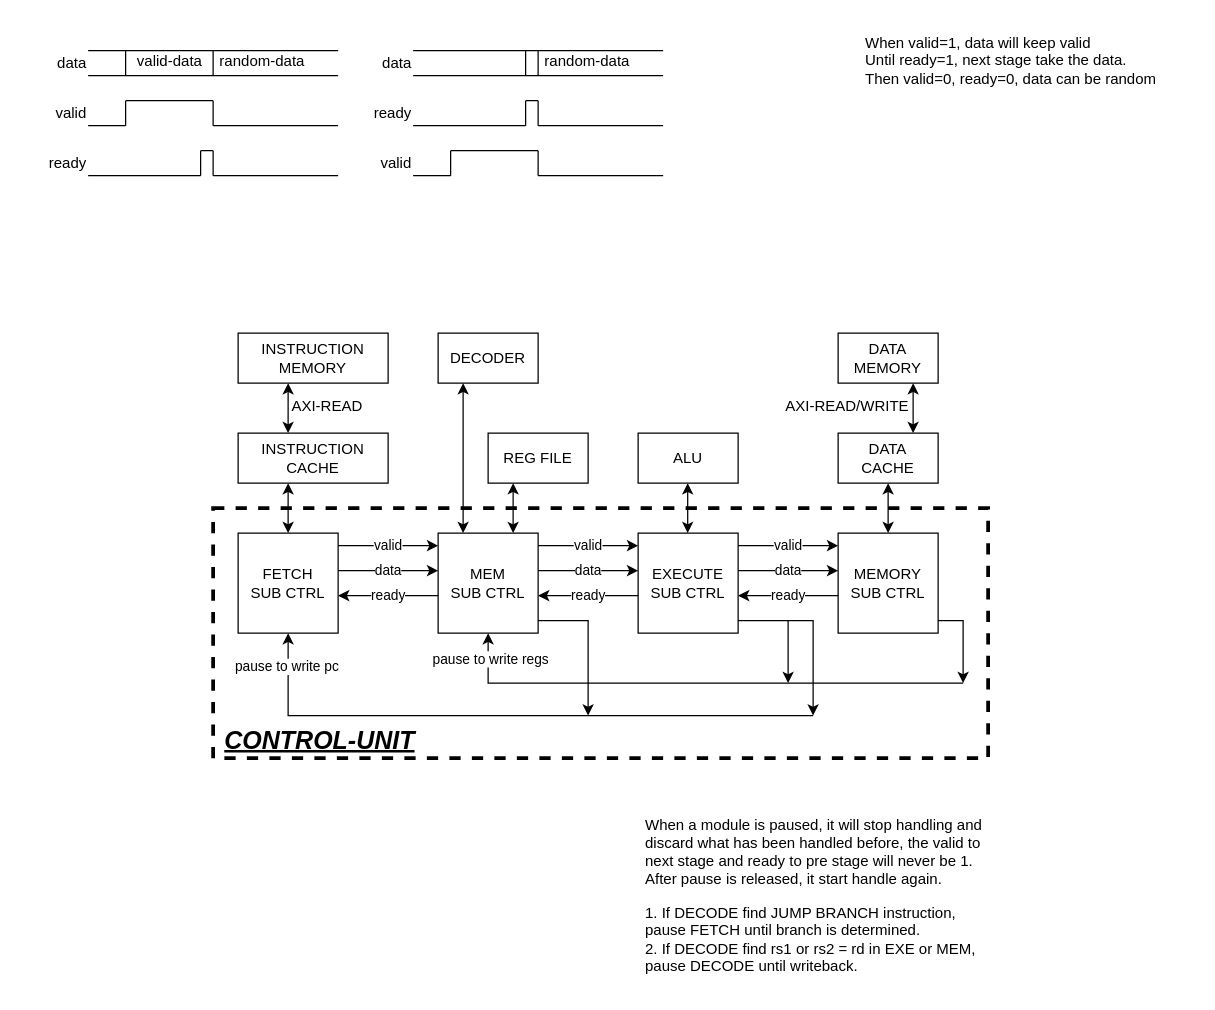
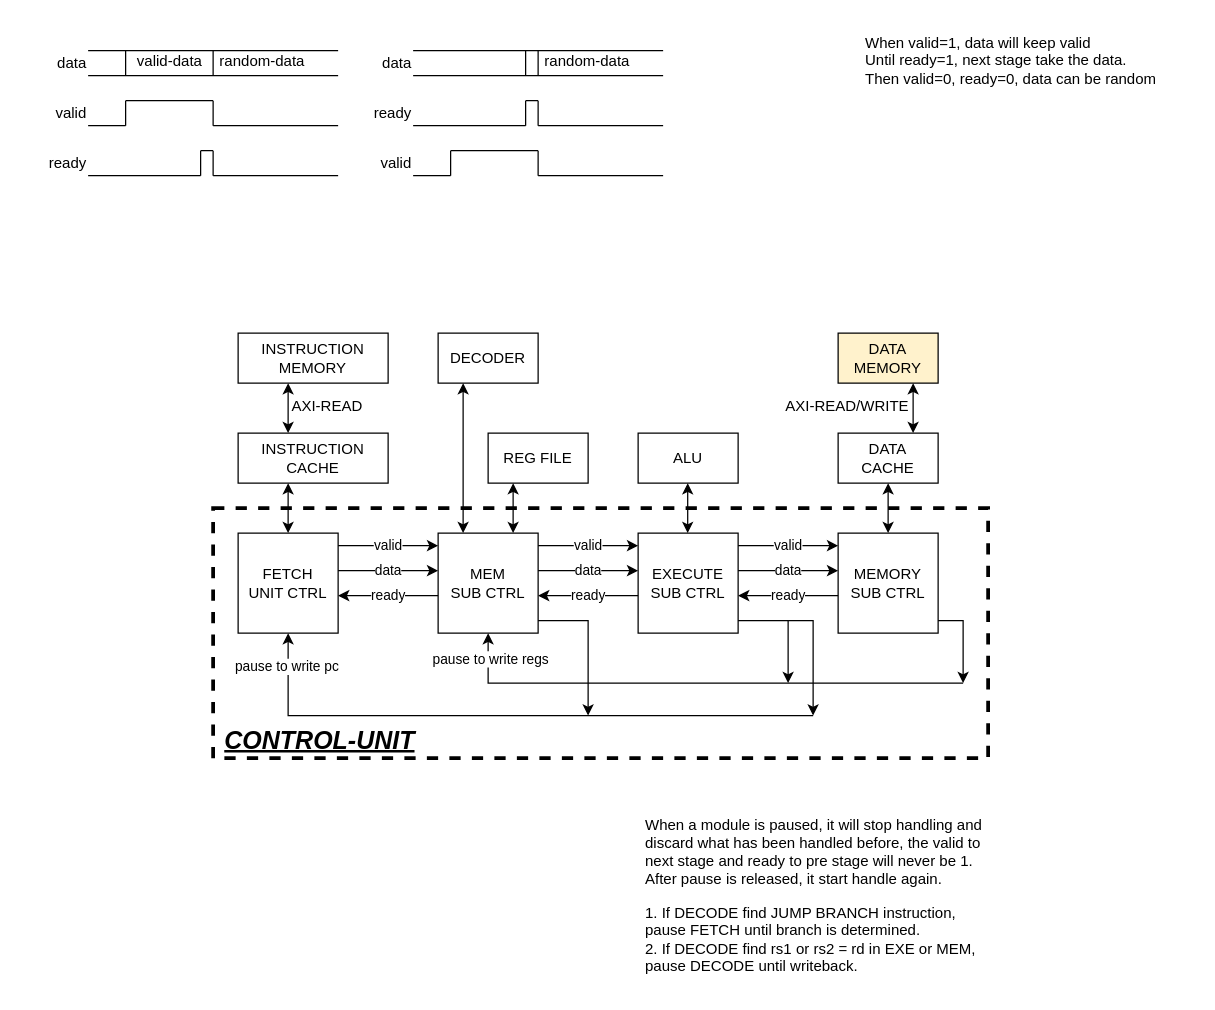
  <mxCell id="0" />
  <mxCell id="1" parent="0" />
  <mxCell id="2" value="" style="rounded=0;whiteSpace=wrap;html=1;fontColor=none;noLabel=1;fillColor=none;strokeWidth=3;dashed=1;" vertex="1" parent="1"><mxGeometry x="170" y="406" width="620" height="200" as="geometry" /></mxCell>
- <mxCell id="3" value="FETCH&lt;div&gt;SUB CTRL&lt;/div&gt;" style="rounded=0;whiteSpace=wrap;html=1;" parent="1" vertex="1"><mxGeometry x="190" y="426" width="80" height="80" as="geometry" /></mxCell>
+ <mxCell id="3" value="FETCH&lt;div&gt;UNIT CTRL&lt;/div&gt;" style="rounded=0;whiteSpace=wrap;html=1;" parent="1" vertex="1"><mxGeometry x="190" y="426" width="80" height="80" as="geometry" /></mxCell>
  <mxCell id="4" value="MEM&lt;div&gt;SUB CTRL&lt;/div&gt;" style="rounded=0;whiteSpace=wrap;html=1;" parent="1" vertex="1"><mxGeometry x="350" y="426" width="80" height="80" as="geometry" /></mxCell>
  <mxCell id="5" value="valid" style="endArrow=classic;html=1;rounded=0;" parent="1" edge="1"><mxGeometry width="50" height="50" relative="1" as="geometry"><mxPoint x="270" y="436" as="sourcePoint" /><mxPoint x="350" y="436" as="targetPoint" /></mxGeometry></mxCell>
  <mxCell id="6" value="data" style="endArrow=classic;html=1;rounded=0;" parent="1" edge="1"><mxGeometry width="50" height="50" relative="1" as="geometry"><mxPoint x="270" y="456" as="sourcePoint" /><mxPoint x="350" y="456" as="targetPoint" /></mxGeometry></mxCell>
  <mxCell id="7" value="ready" style="endArrow=classic;html=1;rounded=0;" parent="1" edge="1"><mxGeometry width="50" height="50" relative="1" as="geometry"><mxPoint x="350" y="476" as="sourcePoint" /><mxPoint x="270" y="476" as="targetPoint" /></mxGeometry></mxCell>
  <mxCell id="8" value="EXECUTE&lt;div&gt;SUB CTRL&lt;/div&gt;" style="rounded=0;whiteSpace=wrap;html=1;" parent="1" vertex="1"><mxGeometry x="510" y="426" width="80" height="80" as="geometry" /></mxCell>
  <mxCell id="9" value="MEMORY&lt;div&gt;SUB CTRL&lt;/div&gt;" style="rounded=0;whiteSpace=wrap;html=1;" parent="1" vertex="1"><mxGeometry x="670" y="426" width="80" height="80" as="geometry" /></mxCell>
  <mxCell id="10" value="" style="endArrow=none;html=1;rounded=0;" parent="1" edge="1"><mxGeometry width="50" height="50" relative="1" as="geometry"><mxPoint x="100" y="80" as="sourcePoint" /><mxPoint x="170" y="80" as="targetPoint" /></mxGeometry></mxCell>
  <mxCell id="11" value="" style="endArrow=none;html=1;rounded=0;" parent="1" edge="1"><mxGeometry width="50" height="50" relative="1" as="geometry"><mxPoint x="170" y="80" as="sourcePoint" /><mxPoint x="170" y="100" as="targetPoint" /></mxGeometry></mxCell>
  <mxCell id="12" value="" style="endArrow=none;html=1;rounded=0;" parent="1" edge="1"><mxGeometry width="50" height="50" relative="1" as="geometry"><mxPoint x="170" y="100" as="sourcePoint" /><mxPoint x="270" y="100" as="targetPoint" /></mxGeometry></mxCell>
  <mxCell id="13" value="" style="endArrow=none;html=1;rounded=0;" parent="1" edge="1"><mxGeometry width="50" height="50" relative="1" as="geometry"><mxPoint x="70" y="140" as="sourcePoint" /><mxPoint x="160" y="140" as="targetPoint" /></mxGeometry></mxCell>
  <mxCell id="14" value="" style="endArrow=none;html=1;rounded=0;" parent="1" edge="1"><mxGeometry width="50" height="50" relative="1" as="geometry"><mxPoint x="160" y="120" as="sourcePoint" /><mxPoint x="160" y="140" as="targetPoint" /></mxGeometry></mxCell>
  <mxCell id="15" value="" style="endArrow=none;html=1;rounded=0;" parent="1" edge="1"><mxGeometry width="50" height="50" relative="1" as="geometry"><mxPoint x="160" y="120" as="sourcePoint" /><mxPoint x="170" y="120" as="targetPoint" /></mxGeometry></mxCell>
  <mxCell id="16" value="" style="endArrow=none;html=1;rounded=0;" parent="1" edge="1"><mxGeometry width="50" height="50" relative="1" as="geometry"><mxPoint x="170" y="120" as="sourcePoint" /><mxPoint x="170" y="120" as="targetPoint" /></mxGeometry></mxCell>
  <mxCell id="17" value="" style="endArrow=none;html=1;rounded=0;" parent="1" edge="1"><mxGeometry width="50" height="50" relative="1" as="geometry"><mxPoint x="170" y="120" as="sourcePoint" /><mxPoint x="170" y="140" as="targetPoint" /></mxGeometry></mxCell>
  <mxCell id="18" value="" style="endArrow=none;html=1;rounded=0;" parent="1" edge="1"><mxGeometry width="50" height="50" relative="1" as="geometry"><mxPoint x="170" y="140" as="sourcePoint" /><mxPoint x="270" y="140" as="targetPoint" /></mxGeometry></mxCell>
  <mxCell id="19" value="" style="endArrow=none;html=1;rounded=0;" parent="1" edge="1"><mxGeometry width="50" height="50" relative="1" as="geometry"><mxPoint x="70" y="40" as="sourcePoint" /><mxPoint x="270" y="40" as="targetPoint" /></mxGeometry></mxCell>
  <mxCell id="20" value="" style="endArrow=none;html=1;rounded=0;" parent="1" edge="1"><mxGeometry width="50" height="50" relative="1" as="geometry"><mxPoint x="70" y="60" as="sourcePoint" /><mxPoint x="270" y="60" as="targetPoint" /></mxGeometry></mxCell>
  <mxCell id="21" value="" style="endArrow=none;html=1;rounded=0;" parent="1" edge="1"><mxGeometry width="50" height="50" relative="1" as="geometry"><mxPoint x="170" y="60" as="sourcePoint" /><mxPoint x="170" y="40" as="targetPoint" /></mxGeometry></mxCell>
  <mxCell id="22" value="valid-data" style="text;html=1;align=center;verticalAlign=middle;resizable=0;points=[];autosize=1;strokeColor=none;fillColor=none;" parent="1" vertex="1"><mxGeometry x="95" y="34" width="80" height="30" as="geometry" /></mxCell>
  <mxCell id="23" value="random-data" style="text;html=1;align=center;verticalAlign=middle;resizable=0;points=[];autosize=1;strokeColor=none;fillColor=none;" parent="1" vertex="1"><mxGeometry x="164" y="34" width="90" height="30" as="geometry" /></mxCell>
  <mxCell id="24" value="data" style="text;html=1;align=right;verticalAlign=middle;resizable=0;points=[];autosize=1;strokeColor=none;fillColor=none;" parent="1" vertex="1"><mxGeometry x="20" y="35" width="50" height="30" as="geometry" /></mxCell>
  <mxCell id="25" value="valid" style="text;html=1;align=right;verticalAlign=middle;resizable=0;points=[];autosize=1;strokeColor=none;fillColor=none;" parent="1" vertex="1"><mxGeometry x="20" y="75" width="50" height="30" as="geometry" /></mxCell>
  <mxCell id="26" value="ready" style="text;html=1;align=right;verticalAlign=middle;resizable=0;points=[];autosize=1;strokeColor=none;fillColor=none;" parent="1" vertex="1"><mxGeometry x="20" y="115" width="50" height="30" as="geometry" /></mxCell>
  <mxCell id="27" value="" style="endArrow=none;html=1;rounded=0;" parent="1" edge="1"><mxGeometry width="50" height="50" relative="1" as="geometry"><mxPoint x="100" y="80" as="sourcePoint" /><mxPoint x="100" y="100" as="targetPoint" /></mxGeometry></mxCell>
  <mxCell id="28" value="" style="endArrow=none;html=1;rounded=0;" parent="1" edge="1"><mxGeometry width="50" height="50" relative="1" as="geometry"><mxPoint x="70" y="100" as="sourcePoint" /><mxPoint x="100" y="100" as="targetPoint" /></mxGeometry></mxCell>
  <mxCell id="29" value="" style="endArrow=none;html=1;rounded=0;" parent="1" edge="1"><mxGeometry width="50" height="50" relative="1" as="geometry"><mxPoint x="100" y="40" as="sourcePoint" /><mxPoint x="100" y="60" as="targetPoint" /></mxGeometry></mxCell>
  <mxCell id="30" value="When valid=1, data will keep valid&lt;div&gt;Until ready=1, next stage take the data.&lt;/div&gt;&lt;div&gt;Then valid=0, ready=0, data can be random&lt;/div&gt;" style="text;html=1;align=left;verticalAlign=top;resizable=0;points=[];autosize=1;strokeColor=none;fillColor=none;" parent="1" vertex="1"><mxGeometry x="690" y="20" width="260" height="60" as="geometry" /></mxCell>
  <mxCell id="31" value="valid" style="endArrow=classic;html=1;rounded=0;" parent="1" edge="1"><mxGeometry width="50" height="50" relative="1" as="geometry"><mxPoint x="430" y="436" as="sourcePoint" /><mxPoint x="510" y="436" as="targetPoint" /></mxGeometry></mxCell>
  <mxCell id="32" value="data" style="endArrow=classic;html=1;rounded=0;" parent="1" edge="1"><mxGeometry width="50" height="50" relative="1" as="geometry"><mxPoint x="430" y="456" as="sourcePoint" /><mxPoint x="510" y="456" as="targetPoint" /></mxGeometry></mxCell>
  <mxCell id="33" value="ready" style="endArrow=classic;html=1;rounded=0;" parent="1" edge="1"><mxGeometry width="50" height="50" relative="1" as="geometry"><mxPoint x="510" y="476" as="sourcePoint" /><mxPoint x="430" y="476" as="targetPoint" /></mxGeometry></mxCell>
  <mxCell id="34" value="valid" style="endArrow=classic;html=1;rounded=0;" parent="1" edge="1"><mxGeometry width="50" height="50" relative="1" as="geometry"><mxPoint x="590" y="436" as="sourcePoint" /><mxPoint x="670" y="436" as="targetPoint" /></mxGeometry></mxCell>
  <mxCell id="35" value="data" style="endArrow=classic;html=1;rounded=0;" parent="1" edge="1"><mxGeometry width="50" height="50" relative="1" as="geometry"><mxPoint x="590" y="456" as="sourcePoint" /><mxPoint x="670" y="456" as="targetPoint" /></mxGeometry></mxCell>
  <mxCell id="36" value="ready" style="endArrow=classic;html=1;rounded=0;" parent="1" edge="1"><mxGeometry width="50" height="50" relative="1" as="geometry"><mxPoint x="670" y="476" as="sourcePoint" /><mxPoint x="590" y="476" as="targetPoint" /></mxGeometry></mxCell>
  <mxCell id="37" value="" style="endArrow=classic;html=1;rounded=0;entryX=0.5;entryY=1;entryDx=0;entryDy=0;" parent="1" target="4" edge="1"><mxGeometry width="50" height="50" relative="1" as="geometry"><mxPoint x="770" y="546" as="sourcePoint" /><mxPoint x="450" y="576" as="targetPoint" /><Array as="points"><mxPoint x="390" y="546" /></Array></mxGeometry></mxCell>
  <mxCell id="38" value="pause to write regs" style="edgeLabel;html=1;align=center;verticalAlign=middle;resizable=0;points=[];" parent="37" vertex="1" connectable="0"><mxGeometry x="0.923" y="-1" relative="1" as="geometry"><mxPoint y="4" as="offset" /></mxGeometry></mxCell>
  <mxCell id="39" value="" style="endArrow=classic;html=1;rounded=0;" parent="1" edge="1"><mxGeometry width="50" height="50" relative="1" as="geometry"><mxPoint x="590" y="496" as="sourcePoint" /><mxPoint x="630" y="546" as="targetPoint" /><Array as="points"><mxPoint x="630" y="496" /></Array></mxGeometry></mxCell>
  <mxCell id="40" value="" style="endArrow=classic;html=1;rounded=0;" parent="1" edge="1"><mxGeometry width="50" height="50" relative="1" as="geometry"><mxPoint x="750" y="496" as="sourcePoint" /><mxPoint x="770" y="546" as="targetPoint" /><Array as="points"><mxPoint x="770" y="496" /></Array></mxGeometry></mxCell>
  <mxCell id="41" value="When a module is paused, it will stop handling and&lt;div&gt;discard what has been handled before, the valid to&lt;/div&gt;&lt;div&gt;next stage and ready to pre stage will never be 1.&lt;/div&gt;&lt;div&gt;After pause is released, it start handle again.&lt;/div&gt;" style="text;html=1;align=left;verticalAlign=top;resizable=0;points=[];autosize=1;strokeColor=none;fillColor=none;" parent="1" vertex="1"><mxGeometry x="514" y="646" width="290" height="70" as="geometry" /></mxCell>
  <mxCell id="42" value="" style="endArrow=classic;html=1;rounded=0;entryX=0.5;entryY=1;entryDx=0;entryDy=0;" parent="1" target="3" edge="1"><mxGeometry width="50" height="50" relative="1" as="geometry"><mxPoint x="650" y="572" as="sourcePoint" /><mxPoint x="230" y="526" as="targetPoint" /><Array as="points"><mxPoint x="230" y="572" /></Array></mxGeometry></mxCell>
  <mxCell id="43" value="pause to write pc" style="edgeLabel;html=1;align=center;verticalAlign=middle;resizable=0;points=[];" parent="42" vertex="1" connectable="0"><mxGeometry x="0.895" y="2" relative="1" as="geometry"><mxPoint as="offset" /></mxGeometry></mxCell>
  <mxCell id="44" value="" style="endArrow=classic;html=1;rounded=0;" parent="1" edge="1"><mxGeometry width="50" height="50" relative="1" as="geometry"><mxPoint x="430" y="496" as="sourcePoint" /><mxPoint x="470" y="572" as="targetPoint" /><Array as="points"><mxPoint x="470" y="496" /></Array></mxGeometry></mxCell>
  <mxCell id="45" value="1. If DECODE find JUMP BRANCH instruction,&lt;div&gt;pause FETCH until branch is determined.&lt;/div&gt;&lt;div&gt;2. If DECODE find rs1 or rs2 = rd in EXE or MEM,&lt;/div&gt;&lt;div&gt;pause DECODE until writeback.&lt;/div&gt;" style="text;html=1;align=left;verticalAlign=top;resizable=0;points=[];autosize=1;strokeColor=none;fillColor=none;" parent="1" vertex="1"><mxGeometry x="514" y="716" width="290" height="70" as="geometry" /></mxCell>
  <mxCell id="46" value="" style="endArrow=none;html=1;rounded=0;" parent="1" edge="1"><mxGeometry width="50" height="50" relative="1" as="geometry"><mxPoint x="360" y="120" as="sourcePoint" /><mxPoint x="430" y="120" as="targetPoint" /></mxGeometry></mxCell>
  <mxCell id="47" value="" style="endArrow=none;html=1;rounded=0;" parent="1" edge="1"><mxGeometry width="50" height="50" relative="1" as="geometry"><mxPoint x="430" y="120" as="sourcePoint" /><mxPoint x="430" y="140" as="targetPoint" /></mxGeometry></mxCell>
  <mxCell id="48" value="" style="endArrow=none;html=1;rounded=0;" parent="1" edge="1"><mxGeometry width="50" height="50" relative="1" as="geometry"><mxPoint x="430" y="140" as="sourcePoint" /><mxPoint x="530" y="140" as="targetPoint" /></mxGeometry></mxCell>
  <mxCell id="49" value="" style="endArrow=none;html=1;rounded=0;" parent="1" edge="1"><mxGeometry width="50" height="50" relative="1" as="geometry"><mxPoint x="330" y="100" as="sourcePoint" /><mxPoint x="420" y="100" as="targetPoint" /></mxGeometry></mxCell>
  <mxCell id="50" value="" style="endArrow=none;html=1;rounded=0;" parent="1" edge="1"><mxGeometry width="50" height="50" relative="1" as="geometry"><mxPoint x="420" y="80" as="sourcePoint" /><mxPoint x="420" y="100" as="targetPoint" /></mxGeometry></mxCell>
  <mxCell id="51" value="" style="endArrow=none;html=1;rounded=0;" parent="1" edge="1"><mxGeometry width="50" height="50" relative="1" as="geometry"><mxPoint x="420" y="80" as="sourcePoint" /><mxPoint x="430" y="80" as="targetPoint" /></mxGeometry></mxCell>
  <mxCell id="52" value="" style="endArrow=none;html=1;rounded=0;" parent="1" edge="1"><mxGeometry width="50" height="50" relative="1" as="geometry"><mxPoint x="430" y="80" as="sourcePoint" /><mxPoint x="430" y="80" as="targetPoint" /></mxGeometry></mxCell>
  <mxCell id="53" value="" style="endArrow=none;html=1;rounded=0;" parent="1" edge="1"><mxGeometry width="50" height="50" relative="1" as="geometry"><mxPoint x="430" y="80" as="sourcePoint" /><mxPoint x="430" y="100" as="targetPoint" /></mxGeometry></mxCell>
  <mxCell id="54" value="" style="endArrow=none;html=1;rounded=0;" parent="1" edge="1"><mxGeometry width="50" height="50" relative="1" as="geometry"><mxPoint x="430" y="100" as="sourcePoint" /><mxPoint x="530" y="100" as="targetPoint" /></mxGeometry></mxCell>
  <mxCell id="55" value="" style="endArrow=none;html=1;rounded=0;" parent="1" edge="1"><mxGeometry width="50" height="50" relative="1" as="geometry"><mxPoint x="330" y="40" as="sourcePoint" /><mxPoint x="530" y="40" as="targetPoint" /></mxGeometry></mxCell>
  <mxCell id="56" value="" style="endArrow=none;html=1;rounded=0;" parent="1" edge="1"><mxGeometry width="50" height="50" relative="1" as="geometry"><mxPoint x="330" y="60" as="sourcePoint" /><mxPoint x="530" y="60" as="targetPoint" /></mxGeometry></mxCell>
  <mxCell id="57" value="" style="endArrow=none;html=1;rounded=0;" parent="1" edge="1"><mxGeometry width="50" height="50" relative="1" as="geometry"><mxPoint x="430" y="60" as="sourcePoint" /><mxPoint x="430" y="40" as="targetPoint" /></mxGeometry></mxCell>
  <mxCell id="58" value="random-data" style="text;html=1;align=center;verticalAlign=middle;resizable=0;points=[];autosize=1;strokeColor=none;fillColor=none;" parent="1" vertex="1"><mxGeometry x="424" y="34" width="90" height="30" as="geometry" /></mxCell>
  <mxCell id="59" value="data" style="text;html=1;align=right;verticalAlign=middle;resizable=0;points=[];autosize=1;strokeColor=none;fillColor=none;" parent="1" vertex="1"><mxGeometry x="280" y="35" width="50" height="30" as="geometry" /></mxCell>
  <mxCell id="60" value="valid" style="text;html=1;align=right;verticalAlign=middle;resizable=0;points=[];autosize=1;strokeColor=none;fillColor=none;" parent="1" vertex="1"><mxGeometry x="280" y="115" width="50" height="30" as="geometry" /></mxCell>
  <mxCell id="61" value="ready" style="text;html=1;align=right;verticalAlign=middle;resizable=0;points=[];autosize=1;strokeColor=none;fillColor=none;" parent="1" vertex="1"><mxGeometry x="280" y="75" width="50" height="30" as="geometry" /></mxCell>
  <mxCell id="62" value="" style="endArrow=none;html=1;rounded=0;" parent="1" edge="1"><mxGeometry width="50" height="50" relative="1" as="geometry"><mxPoint x="360" y="120" as="sourcePoint" /><mxPoint x="360" y="140" as="targetPoint" /></mxGeometry></mxCell>
  <mxCell id="63" value="" style="endArrow=none;html=1;rounded=0;" parent="1" edge="1"><mxGeometry width="50" height="50" relative="1" as="geometry"><mxPoint x="330" y="140" as="sourcePoint" /><mxPoint x="360" y="140" as="targetPoint" /></mxGeometry></mxCell>
  <mxCell id="64" value="" style="endArrow=none;html=1;rounded=0;" parent="1" edge="1"><mxGeometry width="50" height="50" relative="1" as="geometry"><mxPoint x="420" y="40" as="sourcePoint" /><mxPoint x="420" y="60" as="targetPoint" /></mxGeometry></mxCell>
  <mxCell id="65" value="" style="endArrow=classic;html=1;rounded=0;" parent="1" edge="1"><mxGeometry width="50" height="50" relative="1" as="geometry"><mxPoint x="630" y="496" as="sourcePoint" /><mxPoint x="650" y="572" as="targetPoint" /><Array as="points"><mxPoint x="650" y="496" /></Array></mxGeometry></mxCell>
  <mxCell id="66" value="INSTRUCTION&lt;div&gt;MEMORY&lt;/div&gt;" style="rounded=0;whiteSpace=wrap;html=1;" vertex="1" parent="1"><mxGeometry x="190" y="266" width="120" height="40" as="geometry" /></mxCell>
  <mxCell id="67" value="INSTRUCTION&lt;div&gt;CACHE&lt;/div&gt;" style="rounded=0;whiteSpace=wrap;html=1;" vertex="1" parent="1"><mxGeometry x="190" y="346" width="120" height="40" as="geometry" /></mxCell>
  <mxCell id="68" value="" style="endArrow=classic;startArrow=classic;html=1;rounded=0;" edge="1" parent="1"><mxGeometry width="50" height="50" relative="1" as="geometry"><mxPoint x="230" y="426" as="sourcePoint" /><mxPoint x="230" y="386" as="targetPoint" /></mxGeometry></mxCell>
  <mxCell id="69" value="" style="endArrow=classic;startArrow=classic;html=1;rounded=0;" edge="1" parent="1"><mxGeometry width="50" height="50" relative="1" as="geometry"><mxPoint x="230" y="346" as="sourcePoint" /><mxPoint x="230" y="306" as="targetPoint" /></mxGeometry></mxCell>
  <mxCell id="70" value="REG FILE" style="rounded=0;whiteSpace=wrap;html=1;" vertex="1" parent="1"><mxGeometry x="390" y="346" width="80" height="40" as="geometry" /></mxCell>
  <mxCell id="71" value="" style="endArrow=classic;startArrow=classic;html=1;rounded=0;" edge="1" parent="1"><mxGeometry width="50" height="50" relative="1" as="geometry"><mxPoint x="410" y="426" as="sourcePoint" /><mxPoint x="410" y="386" as="targetPoint" /></mxGeometry></mxCell>
  <mxCell id="72" value="ALU" style="rounded=0;whiteSpace=wrap;html=1;" vertex="1" parent="1"><mxGeometry x="510" y="346" width="80" height="40" as="geometry" /></mxCell>
  <mxCell id="73" value="" style="endArrow=classic;startArrow=classic;html=1;rounded=0;" edge="1" parent="1"><mxGeometry width="50" height="50" relative="1" as="geometry"><mxPoint x="549.66" y="426" as="sourcePoint" /><mxPoint x="549.66" y="386" as="targetPoint" /></mxGeometry></mxCell>
  <mxCell id="74" value="DECODER" style="rounded=0;whiteSpace=wrap;html=1;" vertex="1" parent="1"><mxGeometry x="350" y="266" width="80" height="40" as="geometry" /></mxCell>
  <mxCell id="75" value="" style="endArrow=classic;startArrow=classic;html=1;rounded=0;" edge="1" parent="1"><mxGeometry width="50" height="50" relative="1" as="geometry"><mxPoint x="370" y="426" as="sourcePoint" /><mxPoint x="370" y="306" as="targetPoint" /></mxGeometry></mxCell>
- <mxCell id="76" value="DATA&lt;div&gt;MEMORY&lt;/div&gt;" style="rounded=0;whiteSpace=wrap;html=1;" vertex="1" parent="1"><mxGeometry x="670" y="266" width="80" height="40" as="geometry" /></mxCell>
+ <mxCell id="76" value="DATA&lt;div&gt;MEMORY&lt;/div&gt;" style="rounded=0;whiteSpace=wrap;html=1;fillColor=#fff2cc;" vertex="1" parent="1"><mxGeometry x="670" y="266" width="80" height="40" as="geometry" /></mxCell>
  <mxCell id="77" value="&lt;div&gt;DATA&lt;/div&gt;&lt;div&gt;CACHE&lt;/div&gt;" style="rounded=0;whiteSpace=wrap;html=1;" vertex="1" parent="1"><mxGeometry x="670" y="346" width="80" height="40" as="geometry" /></mxCell>
  <mxCell id="78" value="" style="endArrow=classic;startArrow=classic;html=1;rounded=0;" edge="1" parent="1"><mxGeometry width="50" height="50" relative="1" as="geometry"><mxPoint x="710" y="426" as="sourcePoint" /><mxPoint x="710" y="386" as="targetPoint" /></mxGeometry></mxCell>
  <mxCell id="79" value="" style="endArrow=classic;startArrow=classic;html=1;rounded=0;" edge="1" parent="1"><mxGeometry width="50" height="50" relative="1" as="geometry"><mxPoint x="730" y="346" as="sourcePoint" /><mxPoint x="730" y="306" as="targetPoint" /></mxGeometry></mxCell>
  <mxCell id="80" value="CONTROL-UNIT" style="text;html=1;align=center;verticalAlign=middle;resizable=0;points=[];autosize=1;strokeColor=none;fillColor=none;fontSize=20;fontStyle=7" vertex="1" parent="1"><mxGeometry x="170" y="571" width="170" height="40" as="geometry" /></mxCell>
  <mxCell id="81" value="AXI-READ" style="text;html=1;align=center;verticalAlign=middle;resizable=0;points=[];autosize=1;strokeColor=none;fillColor=none;" vertex="1" parent="1"><mxGeometry x="221" y="310" width="80" height="30" as="geometry" /></mxCell>
  <mxCell id="82" value="AXI-READ/WRITE" style="text;html=1;align=center;verticalAlign=middle;resizable=0;points=[];autosize=1;strokeColor=none;fillColor=none;" vertex="1" parent="1"><mxGeometry x="617" y="310" width="120" height="30" as="geometry" /></mxCell>
